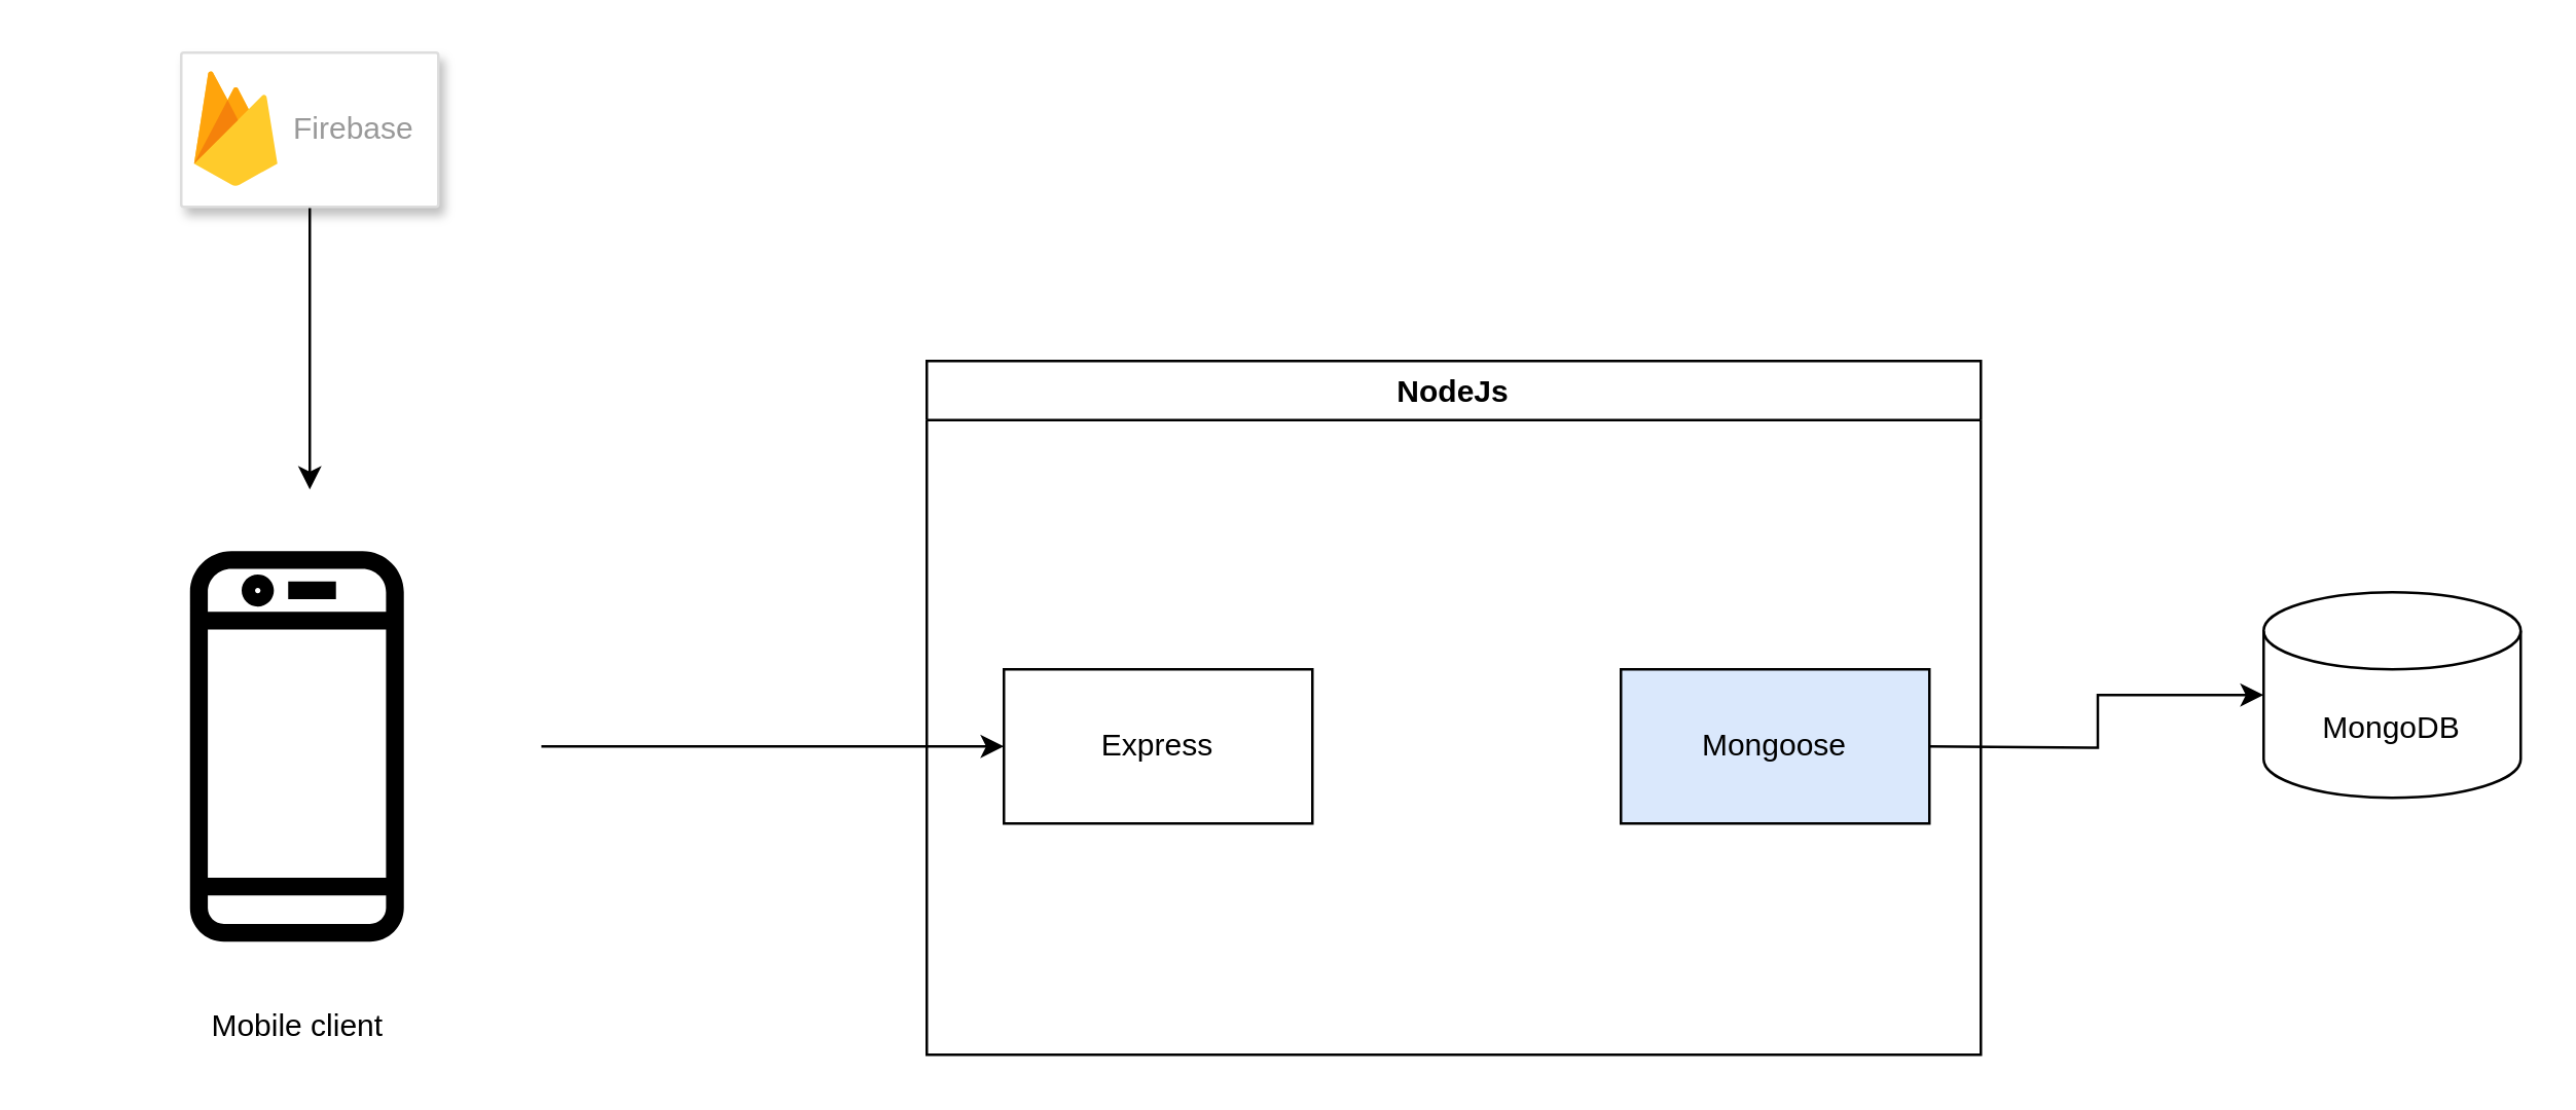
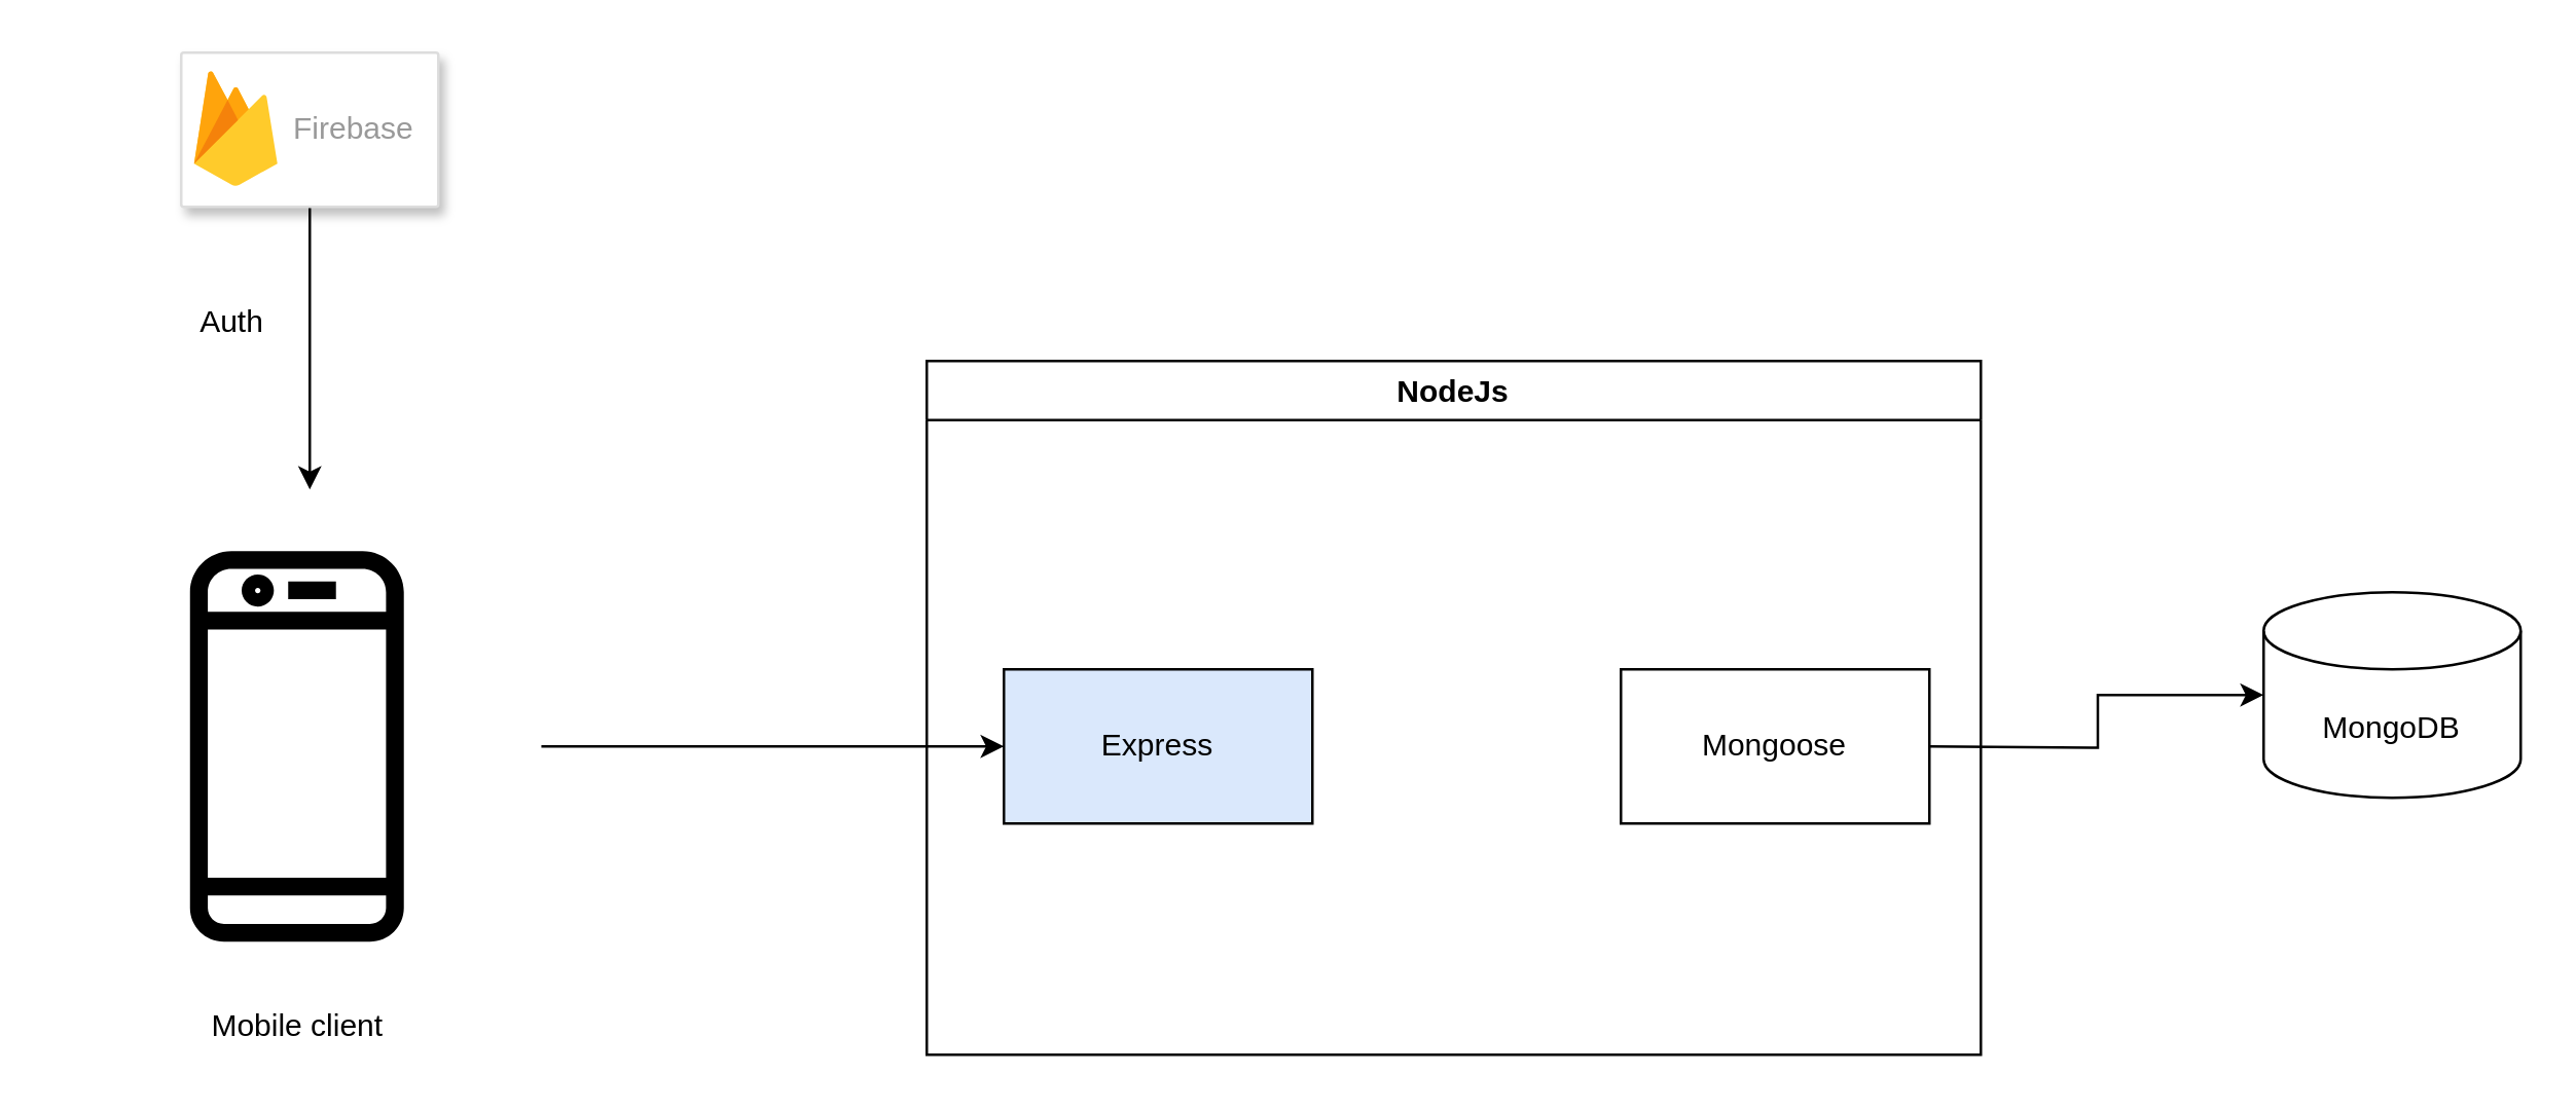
  <mxCell id="0" />
  <mxCell id="1" parent="0" />
  <mxCell id="2" style="edgeStyle=orthogonalEdgeStyle;rounded=0;orthogonalLoop=1;jettySize=auto;html=1;" edge="1" parent="1" source="3"><mxGeometry relative="1" as="geometry"><mxPoint x="390" y="290" as="targetPoint" /></mxGeometry></mxCell>
  <mxCell id="3" value="Mobile client" style="sketch=0;outlineConnect=0;dashed=0;verticalLabelPosition=bottom;verticalAlign=top;align=center;html=1;fontSize=12;fontStyle=0;aspect=fixed;shape=mxgraph.aws4.resourceIcon;resIcon=mxgraph.aws4.mobile_client;" vertex="1" parent="1"><mxGeometry x="20" y="195" width="190" height="190" as="geometry" /></mxCell>
  <mxCell id="4" style="edgeStyle=orthogonalEdgeStyle;rounded=0;orthogonalLoop=1;jettySize=auto;html=1;entryX=0;entryY=0.5;entryDx=0;entryDy=0;entryPerimeter=0;" edge="1" parent="1" target="5"><mxGeometry relative="1" as="geometry"><mxPoint x="750" y="290" as="sourcePoint" /></mxGeometry></mxCell>
  <mxCell id="5" value="MongoDB" style="shape=cylinder3;whiteSpace=wrap;html=1;boundedLbl=1;backgroundOutline=1;size=15;" vertex="1" parent="1"><mxGeometry x="880" y="230" width="100" height="80" as="geometry" /></mxCell>
  <mxCell id="6" style="edgeStyle=orthogonalEdgeStyle;rounded=0;orthogonalLoop=1;jettySize=auto;html=1;entryX=0.5;entryY=0;entryDx=0;entryDy=0;" edge="1" parent="1" source="7"><mxGeometry relative="1" as="geometry"><mxPoint x="120" y="190" as="targetPoint" /></mxGeometry></mxCell>
  <mxCell id="7" value="" style="strokeColor=#dddddd;shadow=1;strokeWidth=1;rounded=1;absoluteArcSize=1;arcSize=2;" vertex="1" parent="1"><mxGeometry x="70" y="20" width="100" height="60" as="geometry" /></mxCell>
  <mxCell id="8" value="Firebase" style="sketch=0;dashed=0;connectable=0;html=1;fillColor=#5184F3;strokeColor=none;shape=mxgraph.gcp2.firebase;part=1;labelPosition=right;verticalLabelPosition=middle;align=left;verticalAlign=middle;spacingLeft=5;fontColor=#999999;fontSize=12;" vertex="1" parent="7"><mxGeometry width="32.4" height="45" relative="1" as="geometry"><mxPoint x="5" y="7" as="offset" /></mxGeometry></mxCell>
- <mxCell id="10" value="Express" style="rounded=0;whiteSpace=wrap;html=1;" vertex="1" parent="1"><mxGeometry x="390" y="260" width="120" height="60" as="geometry" /></mxCell>
- <mxCell id="11" value="Mongoose" style="rounded=0;whiteSpace=wrap;html=1;fillColor=#dae8fc;" vertex="1" parent="1"><mxGeometry x="630" y="260" width="120" height="60" as="geometry" /></mxCell>
+ <mxCell id="9" value="Auth" style="text;html=1;strokeColor=none;fillColor=none;align=center;verticalAlign=middle;whiteSpace=wrap;rounded=0;" vertex="1" parent="1"><mxGeometry x="60" y="110" width="60" height="30" as="geometry" /></mxCell>
+ <mxCell id="10" value="Express" style="rounded=0;whiteSpace=wrap;html=1;fillColor=#dae8fc;" vertex="1" parent="1"><mxGeometry x="390" y="260" width="120" height="60" as="geometry" /></mxCell>
+ <mxCell id="11" value="Mongoose" style="rounded=0;whiteSpace=wrap;html=1;" vertex="1" parent="1"><mxGeometry x="630" y="260" width="120" height="60" as="geometry" /></mxCell>
  <mxCell id="12" value="NodeJs" style="swimlane;" vertex="1" parent="1"><mxGeometry x="360" y="140" width="410" height="270" as="geometry" /></mxCell>
